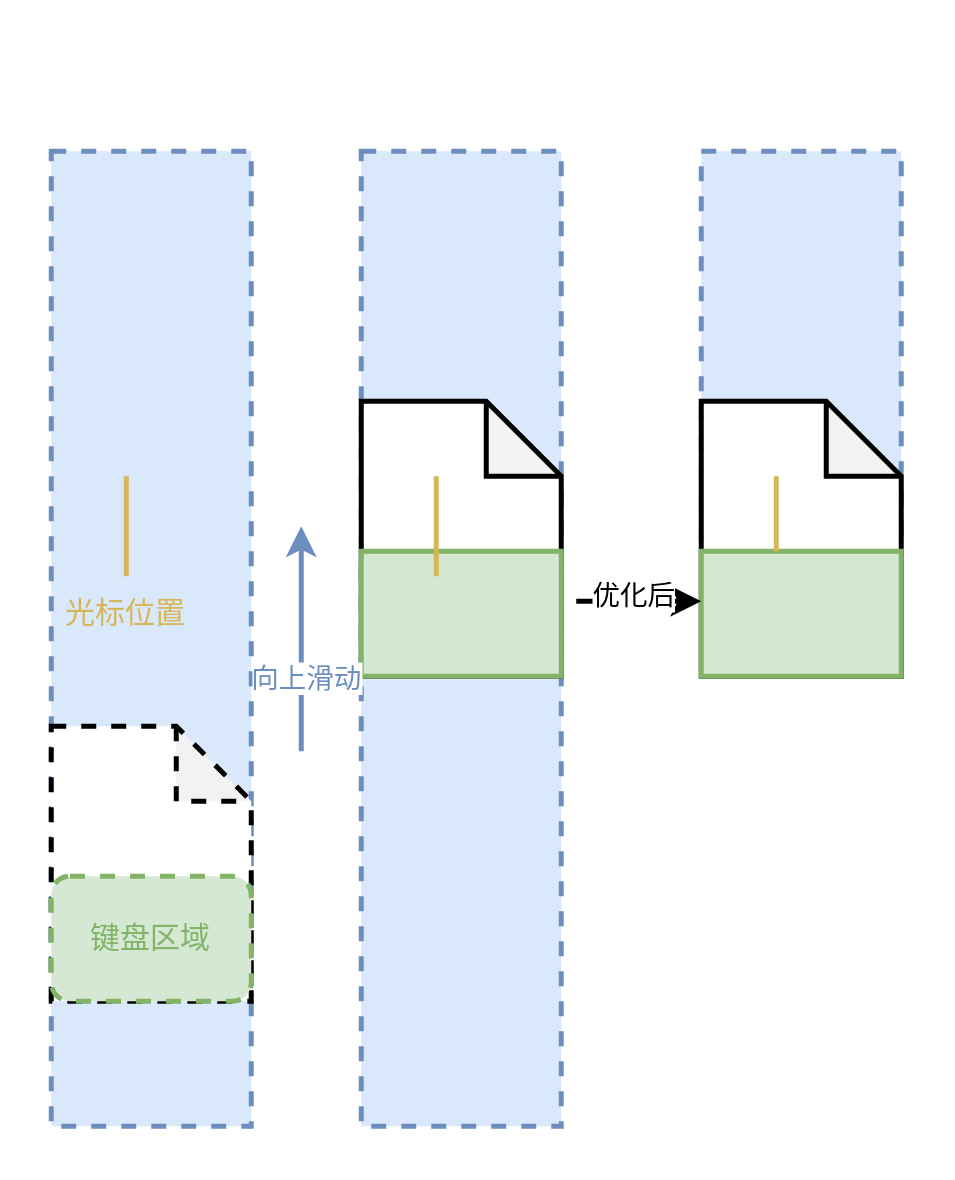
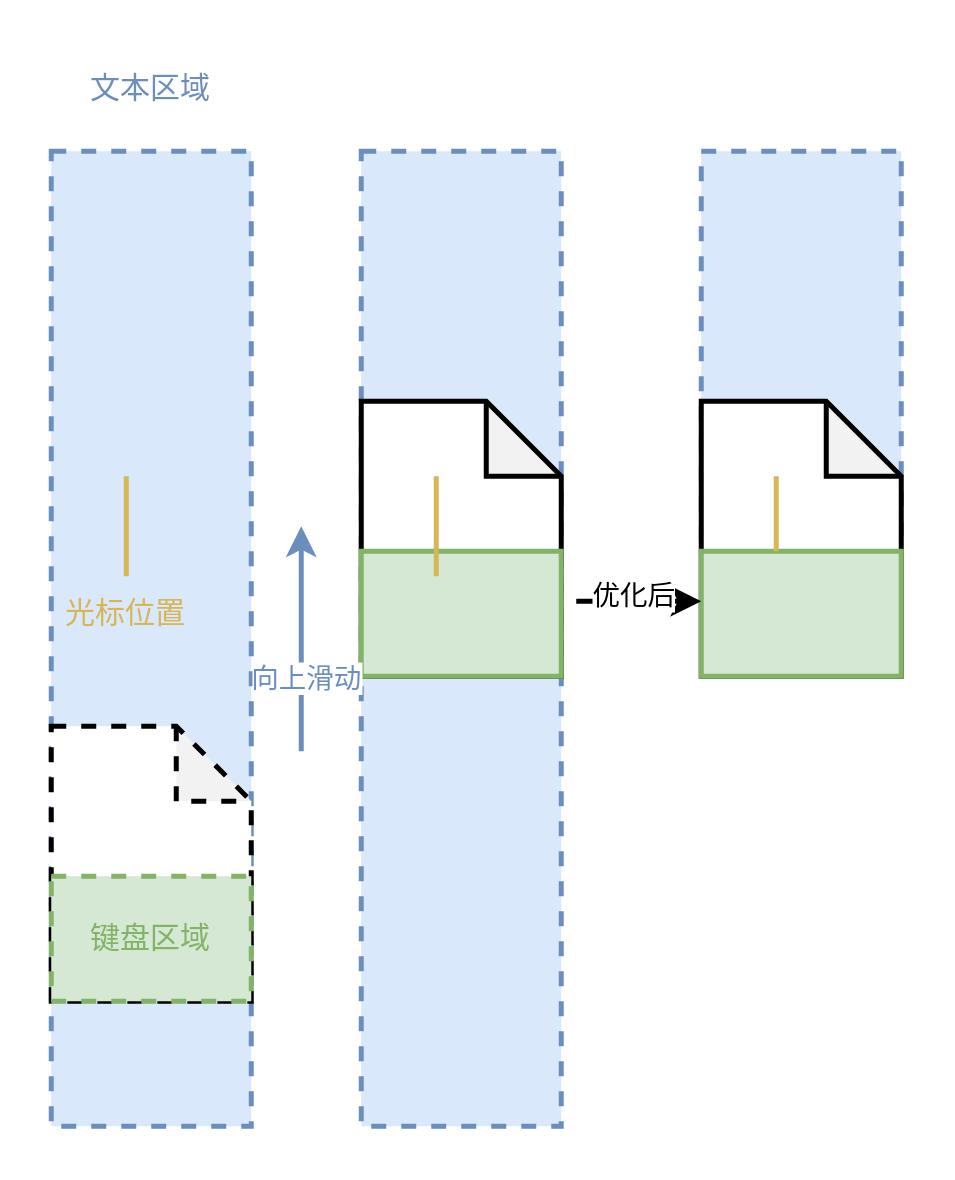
  <mxCell id="0" />
  <mxCell id="1" parent="0" />
  <mxCell id="2" value="" style="rounded=0;whiteSpace=wrap;html=1;strokeWidth=2;fillColor=#dae8fc;strokeColor=#6c8ebf;dashed=1;" vertex="1" parent="1"><mxGeometry x="20" y="60" width="80" height="390" as="geometry" /></mxCell>
  <mxCell id="3" value="" style="endArrow=none;html=1;rounded=0;strokeWidth=2;fillColor=#fff2cc;strokeColor=#d6b656;" edge="1" parent="1"><mxGeometry width="50" height="50" relative="1" as="geometry"><mxPoint x="50" y="230" as="sourcePoint" /><mxPoint x="50" y="190" as="targetPoint" /></mxGeometry></mxCell>
  <mxCell id="4" value="&lt;font style=&quot;color: light-dark(rgb(214, 182, 86), rgb(237, 237, 237));&quot;&gt;光标位置&lt;/font&gt;" style="text;html=1;align=center;verticalAlign=middle;whiteSpace=wrap;rounded=0;strokeWidth=2;" vertex="1" parent="1"><mxGeometry x="20" y="230" width="60" height="30" as="geometry" /></mxCell>
  <mxCell id="5" value="" style="shape=note;whiteSpace=wrap;html=1;backgroundOutline=1;darkOpacity=0.05;strokeWidth=2;dashed=1;" vertex="1" parent="1"><mxGeometry x="20" y="290" width="80" height="110" as="geometry" /></mxCell>
- <mxCell id="6" value="&lt;font style=&quot;color: light-dark(rgb(130, 179, 102), rgb(237, 237, 237));&quot;&gt;键盘区域&lt;/font&gt;" style="whiteSpace=wrap;html=1;strokeWidth=2;fillColor=#d5e8d4;strokeColor=#82b366;dashed=1;rounded=1;" vertex="1" parent="1"><mxGeometry x="20" y="350" width="80" height="50" as="geometry" /></mxCell>
+ <mxCell id="6" value="&lt;font style=&quot;color: light-dark(rgb(130, 179, 102), rgb(237, 237, 237));&quot;&gt;键盘区域&lt;/font&gt;" style="rounded=0;whiteSpace=wrap;html=1;strokeWidth=2;fillColor=#d5e8d4;strokeColor=#82b366;dashed=1;" vertex="1" parent="1"><mxGeometry x="20" y="350" width="80" height="50" as="geometry" /></mxCell>
+ <mxCell id="7" value="&lt;font style=&quot;color: light-dark(rgb(108, 142, 191), rgb(109, 81, 0));&quot;&gt;文本区域&lt;/font&gt;" style="text;html=1;align=center;verticalAlign=middle;whiteSpace=wrap;rounded=0;" vertex="1" parent="1"><mxGeometry x="30" y="20" width="60" height="30" as="geometry" /></mxCell>
  <mxCell id="8" value="" style="rounded=0;whiteSpace=wrap;html=1;strokeWidth=2;fillColor=#dae8fc;strokeColor=#6c8ebf;dashed=1;" vertex="1" parent="1"><mxGeometry x="144" y="60" width="80" height="390" as="geometry" /></mxCell>
  <mxCell id="9" value="" style="shape=note;whiteSpace=wrap;html=1;backgroundOutline=1;darkOpacity=0.05;strokeWidth=2;" vertex="1" parent="1"><mxGeometry x="144" y="160" width="80" height="110" as="geometry" /></mxCell>
  <mxCell id="10" value="" style="rounded=0;whiteSpace=wrap;html=1;strokeWidth=2;fillColor=#d5e8d4;strokeColor=#82b366;" vertex="1" parent="1"><mxGeometry x="144" y="220" width="80" height="50" as="geometry" /></mxCell>
  <mxCell id="11" value="" style="endArrow=none;html=1;rounded=0;strokeWidth=2;fillColor=#fff2cc;strokeColor=#d6b656;" edge="1" parent="1"><mxGeometry width="50" height="50" relative="1" as="geometry"><mxPoint x="174" y="230" as="sourcePoint" /><mxPoint x="174" y="190" as="targetPoint" /></mxGeometry></mxCell>
  <mxCell id="12" value="" style="endArrow=classic;html=1;rounded=0;strokeWidth=2;fillColor=#dae8fc;strokeColor=#6c8ebf;" edge="1" parent="1"><mxGeometry width="50" height="50" relative="1" as="geometry"><mxPoint x="120" y="300" as="sourcePoint" /><mxPoint x="120" y="210" as="targetPoint" /></mxGeometry></mxCell>
  <mxCell id="13" value="&lt;font style=&quot;color: light-dark(rgb(108, 142, 191), rgb(237, 237, 237));&quot;&gt;向上滑动&lt;/font&gt;" style="edgeLabel;html=1;align=center;verticalAlign=middle;resizable=0;points=[];" vertex="1" connectable="0" parent="12"><mxGeometry x="-0.331" y="-1" relative="1" as="geometry"><mxPoint as="offset" /></mxGeometry></mxCell>
  <mxCell id="14" value="" style="rounded=0;whiteSpace=wrap;html=1;strokeWidth=2;fillColor=#dae8fc;strokeColor=#6c8ebf;dashed=1;" vertex="1" parent="1"><mxGeometry x="280" y="60" width="80" height="160" as="geometry" /></mxCell>
  <mxCell id="15" value="" style="shape=note;whiteSpace=wrap;html=1;backgroundOutline=1;darkOpacity=0.05;strokeWidth=2;" vertex="1" parent="1"><mxGeometry x="280" y="160" width="80" height="110" as="geometry" /></mxCell>
  <mxCell id="16" value="" style="rounded=0;whiteSpace=wrap;html=1;strokeWidth=2;fillColor=#d5e8d4;strokeColor=#82b366;" vertex="1" parent="1"><mxGeometry x="280" y="220" width="80" height="50" as="geometry" /></mxCell>
  <mxCell id="17" value="" style="endArrow=none;html=1;rounded=0;strokeWidth=2;fillColor=#fff2cc;strokeColor=#d6b656;" edge="1" parent="1"><mxGeometry width="50" height="50" relative="1" as="geometry"><mxPoint x="310" y="220" as="sourcePoint" /><mxPoint x="310" y="190" as="targetPoint" /></mxGeometry></mxCell>
  <mxCell id="18" value="" style="endArrow=classic;html=1;rounded=0;strokeWidth=2;fillColor=#f8cecc;strokeColor=light-dark(#000000, #d7817e);" edge="1" parent="1"><mxGeometry width="50" height="50" relative="1" as="geometry"><mxPoint x="230" y="240" as="sourcePoint" /><mxPoint x="280" y="240" as="targetPoint" /></mxGeometry></mxCell>
  <mxCell id="19" value="优化后" style="edgeLabel;html=1;align=center;verticalAlign=middle;resizable=0;points=[];" vertex="1" connectable="0" parent="18"><mxGeometry x="-0.133" y="3" relative="1" as="geometry"><mxPoint as="offset" /></mxGeometry></mxCell>
